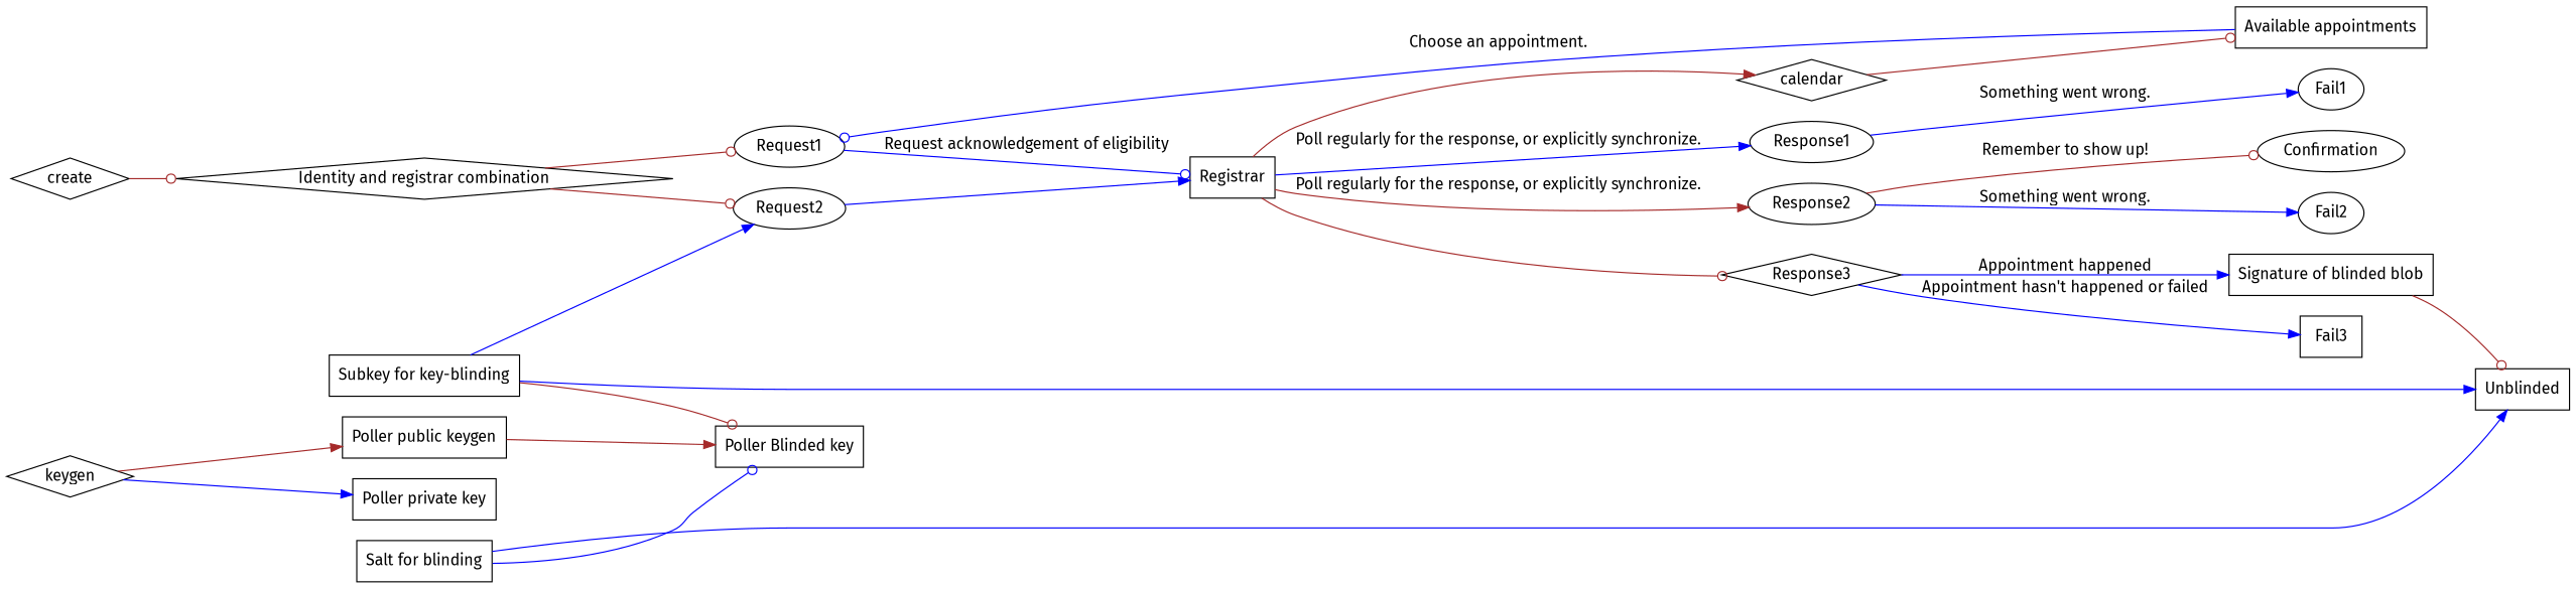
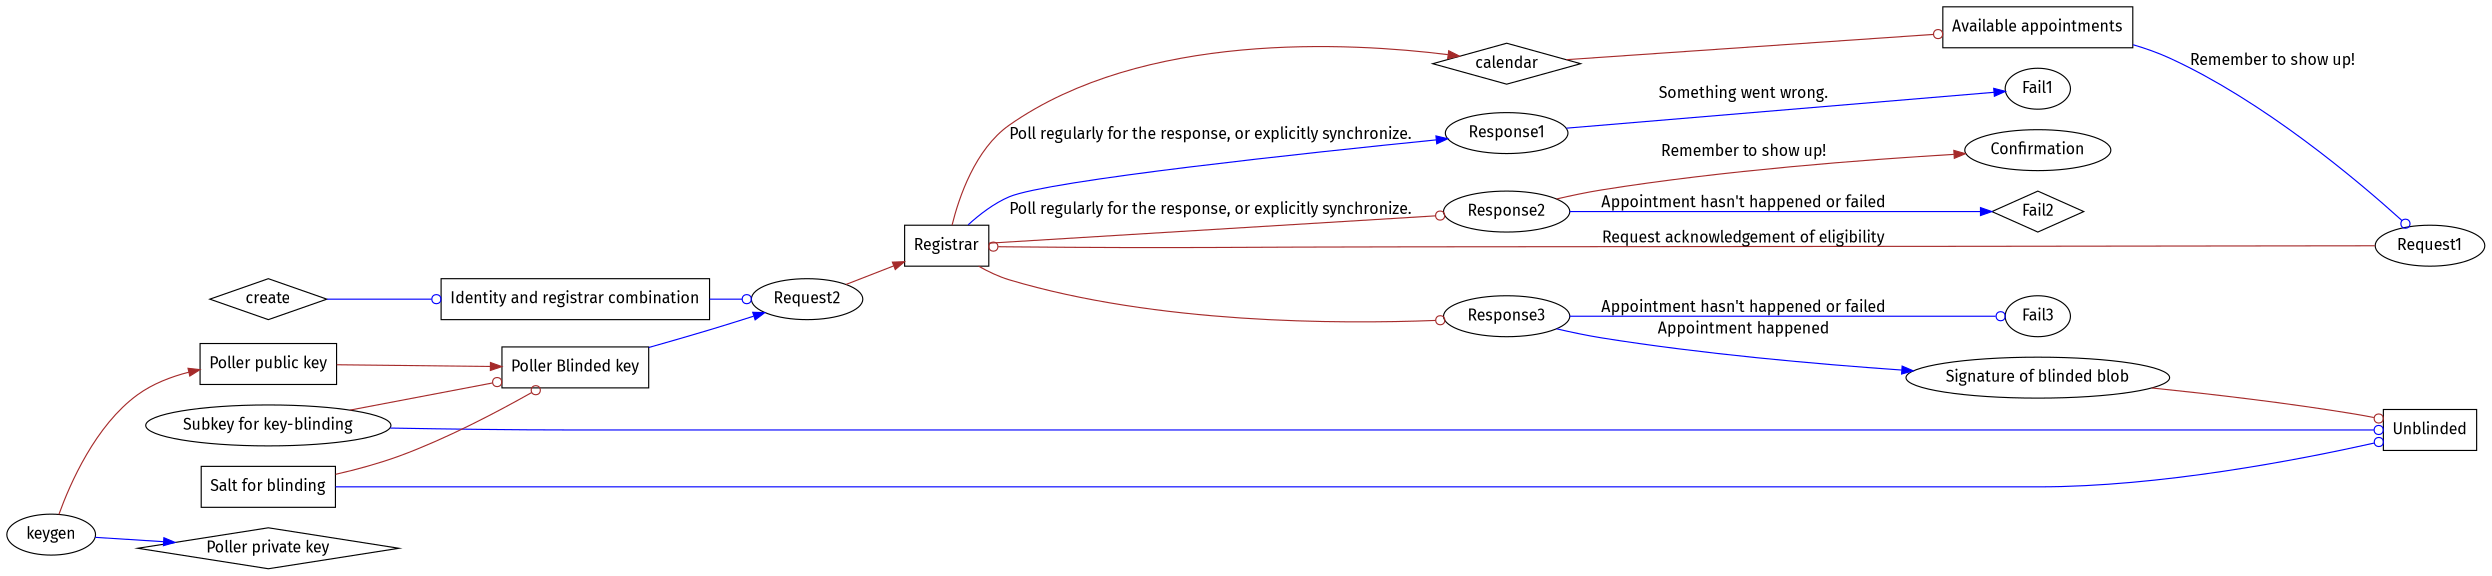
  digraph {
    fontname="Fira Sans"
    rankdir=LR
    node [fontname="Fira Sans" shape=box]
    edge [arrowhead=odot color=brown fontname="Fira Sans"]
    create [shape=diamond]
-   n2 [label="Identity and registrar combination" shape=diamond]
+   n2 [label="Identity and registrar combination"]
    Request1 [shape=""]
    Request2 [shape=""]
    Registrar
-   keygen [shape=diamond]
-   n7 [label="Poller public keygen"]
-   n8 [label="Poller private key"]
+   keygen [shape=ellipse]
+   n7 [label="Poller public key"]
+   n8 [label="Poller private key" shape=diamond]
    n9 [label="Poller Blinded key"]
    calendar [shape=diamond]
    n11 [label="Available appointments"]
    Response1 [shape=""]
    Response2 [shape=""]
-   Response3 [shape=diamond]
+   Response3 [shape=""]
    Fail1 [shape=""]
    Confirmation [shape=""]
-   Fail2 [shape=""]
-   n18 [label="Signature of blinded blob"]
-   Fail3
-   n20 [label="Subkey for key-blinding"]
+   Fail2 [shape=diamond]
+   n18 [label="Signature of blinded blob" shape=ellipse]
+   Fail3 [shape=""]
+   n20 [label="Subkey for key-blinding" shape=ellipse]
    Unblinded
    n22 [label="Salt for blinding"]
-   create -> n2
-   n2 -> Request1
-   n2 -> Request2
-   Request1 -> Registrar [color=blue label="Request acknowledgement of eligibility"]
-   Request2 -> Registrar [arrowhead=normal color=blue]
+   create -> n2 [color=blue]
+   n2 -> Request2 [color=blue]
+   Request1 -> Registrar [label="Request acknowledgement of eligibility"]
+   Request2 -> Registrar [arrowhead=normal]
    Registrar -> calendar [arrowhead=normal]
    Registrar -> Response1 [arrowhead=normal color=blue label="Poll regularly for the response, or explicitly synchronize."]
-   Registrar -> Response2 [arrowhead=normal label="Poll regularly for the response, or explicitly synchronize."]
+   Registrar -> Response2 [label="Poll regularly for the response, or explicitly synchronize."]
    Registrar -> Response3
    keygen -> n7 [arrowhead=normal]
    keygen -> n8 [arrowhead=normal color=blue]
    n7 -> n9 [arrowhead=normal]
-   n20 -> Request2 [arrowhead=normal color=blue]
+   n9 -> Request2 [arrowhead=normal color=blue]
    calendar -> n11
-   n11 -> Request1 [color=blue label="Choose an appointment."]
+   n11 -> Request1 [color=blue label="Remember to show up!"]
    Response1 -> Fail1 [arrowhead=normal color=blue label="Something went wrong."]
-   Response2 -> Confirmation [label="Remember to show up!"]
-   Response2 -> Fail2 [arrowhead=normal color=blue label="Something went wrong."]
+   Response2 -> Confirmation [arrowhead=normal label="Remember to show up!"]
+   Response2 -> Fail2 [arrowhead=normal color=blue label="Appointment hasn't happened or failed"]
    Response3 -> n18 [arrowhead=normal color=blue label="Appointment happened"]
-   Response3 -> Fail3 [arrowhead=normal color=blue label="Appointment hasn't happened or failed"]
+   Response3 -> Fail3 [color=blue label="Appointment hasn't happened or failed"]
    n18 -> Unblinded
    n20 -> n9
-   n20 -> Unblinded [arrowhead=normal color=blue]
-   n22 -> n9 [color=blue]
-   n22 -> Unblinded [arrowhead=normal color=blue]
+   n20 -> Unblinded [color=blue]
+   n22 -> n9
+   n22 -> Unblinded [color=blue]
  }
